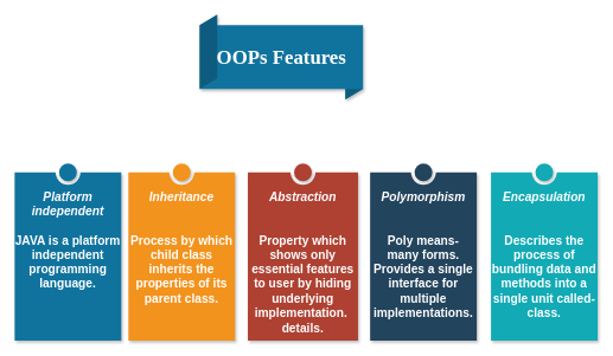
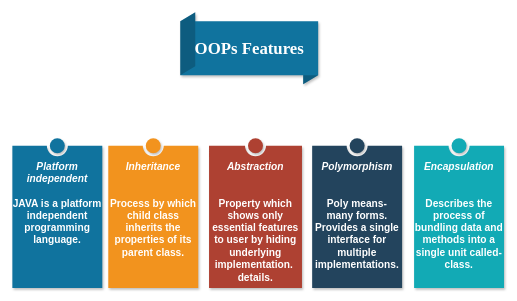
  <mxCell id="0" />
  <mxCell id="1" parent="0" />
- <mxCell id="2" value="&lt;h1 style=&quot;&quot;&gt;&lt;font style=&quot;color: rgb(255, 255, 255);&quot; face=&quot;Times New Roman&quot;&gt;OOPs Features&lt;/font&gt;&lt;/h1&gt;" style="html=1;shape=mxgraph.infographic.ribbonDoubleFolded;dx=25;dy=15;fillColor=#10739E;strokeColor=none;align=center;verticalAlign=middle;fontColor=#ffffff;fontSize=14;fontStyle=1;shadow=1;" vertex="1" parent="1"><mxGeometry x="280" y="20" width="230" height="120" as="geometry" /></mxCell>
+ <mxCell id="2" value="&lt;h1 style=&quot;&quot;&gt;&lt;font style=&quot;color: rgb(255, 255, 255);&quot; face=&quot;Times New Roman&quot;&gt;OOPs Features&lt;/font&gt;&lt;/h1&gt;" style="html=1;shape=mxgraph.infographic.ribbonDoubleFolded;dx=25;dy=15;fillColor=#10739E;strokeColor=none;align=center;verticalAlign=middle;fontColor=#ffffff;fontSize=14;fontStyle=1;shadow=1;" vertex="1" parent="1"><mxGeometry x="300" y="20" width="230" height="120" as="geometry" /></mxCell>
  <mxCell id="3" value="&lt;i&gt;Platform independent&lt;/i&gt;&lt;div&gt;&lt;br&gt;&lt;/div&gt;&lt;div&gt;&lt;font face=&quot;Helvetica&quot;&gt;JAVA is a platform independent programming language.&lt;/font&gt;&lt;/div&gt;" style="verticalLabelPosition=middle;verticalAlign=top;html=1;shape=mxgraph.infographic.numberedEntryVert;dy=25;strokeColor=none;fontSize=17;fontColor=#FFFFFF;align=center;labelPosition=center;spacingTop=32;fontStyle=1;whiteSpace=wrap;fillColor=#10739E;shadow=1;" vertex="1" parent="1"><mxGeometry x="20" y="230" width="150" height="250" as="geometry" /></mxCell>
  <mxCell id="4" value="&lt;i&gt;Inheritance&lt;/i&gt;&lt;div&gt;&lt;i&gt;&lt;br&gt;&lt;/i&gt;&lt;div&gt;&lt;br&gt;&lt;/div&gt;&lt;div&gt;&lt;font face=&quot;Helvetica&quot;&gt;Process by which child class inherits the properties of its parent class.&lt;/font&gt;&lt;/div&gt;&lt;/div&gt;" style="verticalLabelPosition=middle;verticalAlign=top;html=1;shape=mxgraph.infographic.numberedEntryVert;dy=25;strokeColor=none;fontSize=17;fontColor=#FFFFFF;align=center;labelPosition=center;spacingTop=32;fontStyle=1;whiteSpace=wrap;fillColor=#F2931E;shadow=1;" vertex="1" parent="1"><mxGeometry x="180" y="230" width="150" height="250" as="geometry" /></mxCell>
  <mxCell id="5" value="&lt;i&gt;Abstraction&lt;/i&gt;&lt;div&gt;&lt;i&gt;&lt;br&gt;&lt;/i&gt;&lt;/div&gt;&lt;div&gt;&lt;font face=&quot;Helvetica&quot;&gt;&lt;br&gt;&lt;/font&gt;&lt;/div&gt;&lt;div&gt;&lt;font face=&quot;Helvetica&quot;&gt;Property which shows only essential features to user by hiding underlying implementation.&amp;nbsp; details.&lt;/font&gt;&lt;br&gt;&lt;div style=&quot;text-align: left;&quot;&gt;&lt;br&gt;&lt;/div&gt;&lt;/div&gt;" style="verticalLabelPosition=middle;verticalAlign=top;html=1;shape=mxgraph.infographic.numberedEntryVert;dy=25;strokeColor=none;fontSize=17;fontColor=#FFFFFF;align=center;labelPosition=center;spacingTop=32;fontStyle=1;whiteSpace=wrap;fillColor=#AE4132;fontFamily=Helvetica;shadow=1;" vertex="1" parent="1"><mxGeometry x="348" y="230" width="155" height="250" as="geometry" /></mxCell>
  <mxCell id="6" value="&lt;i&gt;Polymorphism&lt;/i&gt;&lt;div&gt;&lt;br&gt;&lt;/div&gt;&lt;div&gt;&lt;br&gt;&lt;/div&gt;&lt;div&gt;Poly means- many forms. Provides a single interface for multiple implementations.&lt;/div&gt;" style="verticalLabelPosition=middle;verticalAlign=top;html=1;shape=mxgraph.infographic.numberedEntryVert;dy=25;strokeColor=none;fontSize=17;fontColor=#FFFFFF;align=center;labelPosition=center;spacingTop=32;fontStyle=1;whiteSpace=wrap;fillColor=#23445D;shadow=1;" vertex="1" parent="1"><mxGeometry x="520" y="230" width="150" height="250" as="geometry" /></mxCell>
  <mxCell id="7" value="&lt;i&gt;Encapsulation&lt;/i&gt;&lt;div&gt;&lt;br&gt;&lt;/div&gt;&lt;div&gt;&lt;br&gt;&lt;/div&gt;&lt;div&gt;Describes the process of&lt;/div&gt;&lt;div&gt;bundling data and methods into a single unit called- class.&lt;/div&gt;" style="verticalLabelPosition=middle;verticalAlign=top;html=1;shape=mxgraph.infographic.numberedEntryVert;dy=25;strokeColor=none;fontSize=17;fontColor=#FFFFFF;align=center;labelPosition=center;spacingTop=32;fontStyle=1;whiteSpace=wrap;fillColor=#12AAB5;shadow=1;" vertex="1" parent="1"><mxGeometry x="690" y="230" width="150" height="250" as="geometry" /></mxCell>
